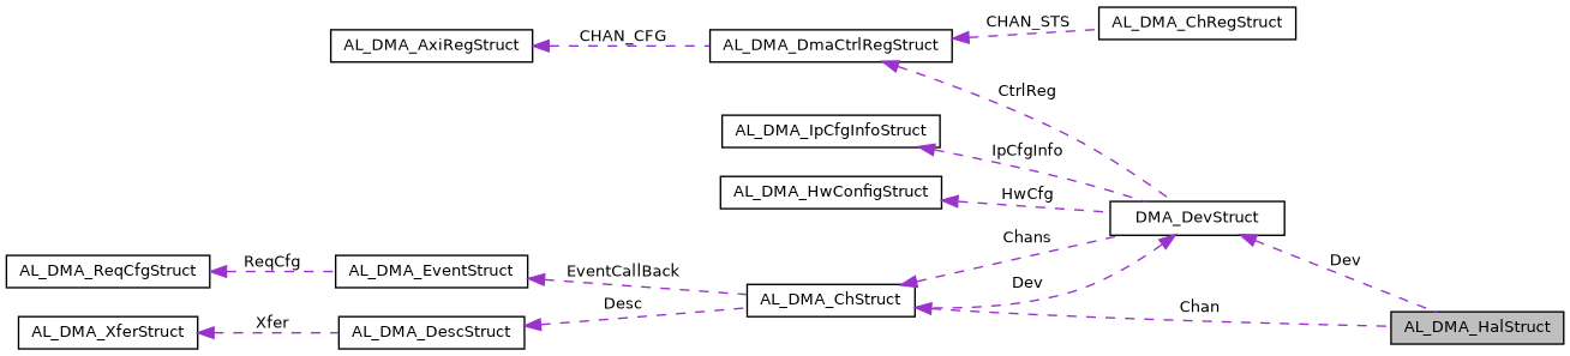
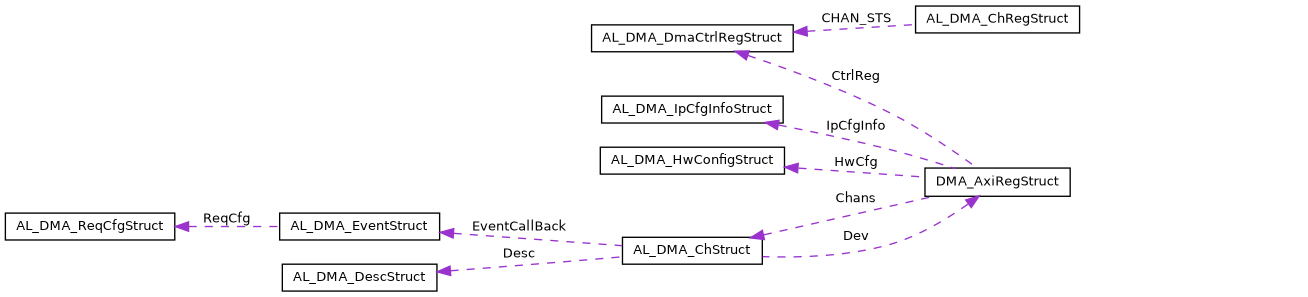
  digraph {
    rankdir=LR
    node [color=black fillcolor=white fontname=Helvetica fontsize=10 shape=record style=filled]
    edge [color=darkorchid3 dir=back fontname=Helvetica fontsize=10 labelfontname=Helvetica labelfontsize=10 style=dashed]
-   n1 [fillcolor=grey75 fontcolor=black height=0.2 label=AL_DMA_HalStruct width=0.4]
    n2 [height=0.2 label=AL_DMA_ChStruct width=0.4]
-   n3 [height=0.2 label=DMA_DevStruct width=0.4]
+   n3 [height=0.2 label=DMA_AxiRegStruct width=0.4]
    n4 [height=0.2 label=AL_DMA_EventStruct width=0.4]
    n5 [height=0.2 label=AL_DMA_DescStruct width=0.4]
-   n6 [height=0.2 label=AL_DMA_XferStruct width=0.4]
    n7 [height=0.2 label=AL_DMA_ReqCfgStruct width=0.4]
    n8 [height=0.2 label=AL_DMA_DmaCtrlRegStruct width=0.4]
    n9 [height=0.2 label=AL_DMA_ChRegStruct width=0.4]
-   n10 [height=0.2 label=AL_DMA_AxiRegStruct width=0.4]
    n11 [height=0.2 label=AL_DMA_IpCfgInfoStruct width=0.4]
    n12 [height=0.2 label=AL_DMA_HwConfigStruct width=0.4]
-   n2 -> n1 [label=" Chan"]
    n2 -> n3 [label=" Chans"]
-   n3 -> n1 [label=" Dev"]
    n3 -> n2 [label=" Dev"]
    n4 -> n2 [label=" EventCallBack"]
    n5 -> n2 [label=" Desc"]
-   n6 -> n5 [label=" Xfer"]
    n7 -> n4 [label=" ReqCfg"]
    n8 -> n3 [label=" CtrlReg"]
    n8 -> n9 [label=" CHAN_STS"]
-   n10 -> n8 [label=" CHAN_CFG"]
    n11 -> n3 [label=" IpCfgInfo"]
    n12 -> n3 [label=" HwCfg"]
  }
